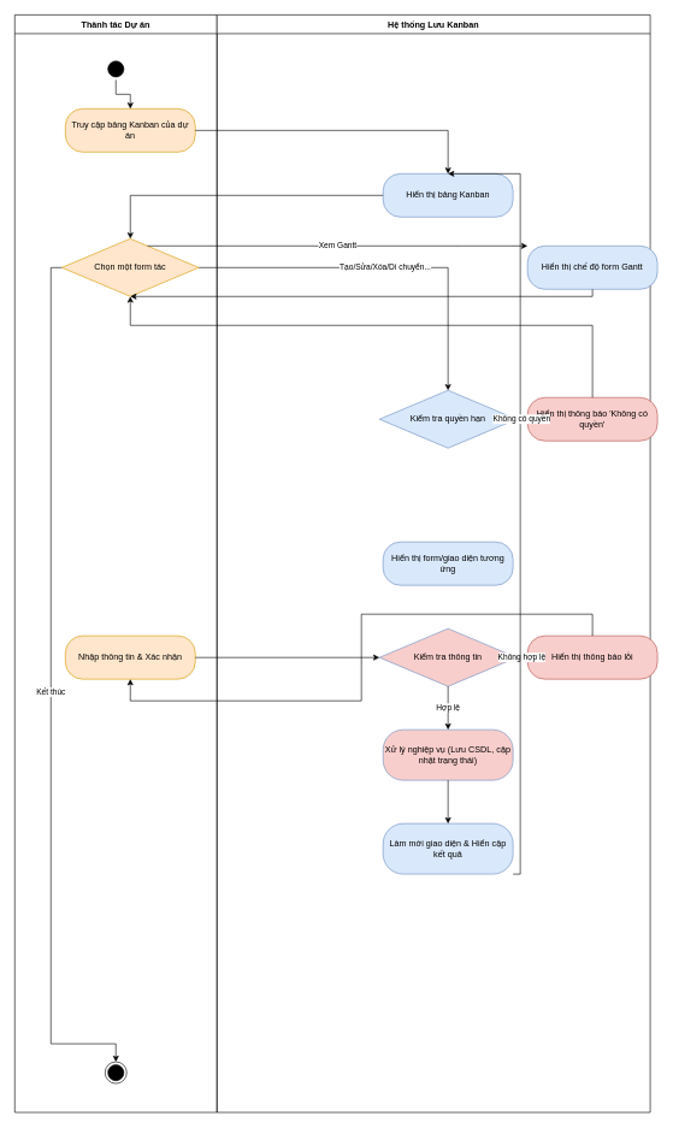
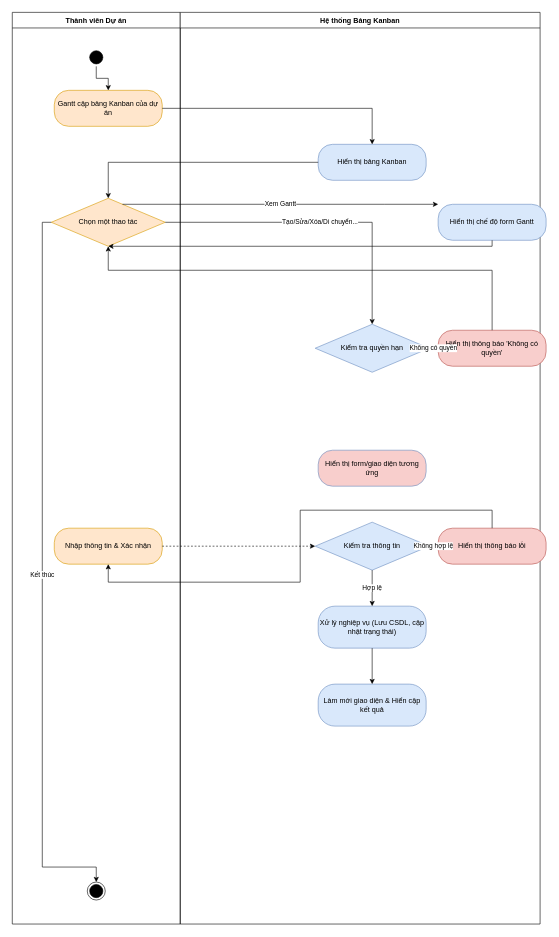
  <mxCell id="0" />
  <mxCell id="1" parent="0" />
- <mxCell id="2" value="Thành tác Dự án" style="swimlane;fontStyle=1;align=center;verticalAlign=top;childLayout=stackLayout;horizontal=1;startSize=26;horizontalStack=0;resizeParent=1;resizeParentMax=0;resizeLast=0;collapsible=1;marginBottom=0;whiteSpace=wrap;html=1;fontFamily=Arial;fontSize=12;" parent="1" vertex="1"><mxGeometry x="20" y="20" width="280" height="1520" as="geometry" /></mxCell>
+ <mxCell id="2" value="Thành viên Dự án" style="swimlane;fontStyle=1;align=center;verticalAlign=top;childLayout=stackLayout;horizontal=1;startSize=26;horizontalStack=0;resizeParent=1;resizeParentMax=0;resizeLast=0;collapsible=1;marginBottom=0;whiteSpace=wrap;html=1;fontFamily=Arial;fontSize=12;" parent="1" vertex="1"><mxGeometry x="20" y="20" width="280" height="1520" as="geometry" /></mxCell>
  <mxCell id="3" value="" style="ellipse;html=1;shape=startState;fillColor=#000000;strokeColor=#000000;" parent="2" vertex="1"><mxGeometry x="125" y="60" width="30" height="30" as="geometry" /></mxCell>
- <mxCell id="4" value="Truy cập bảng Kanban của dự án" style="rounded=1;whiteSpace=wrap;html=1;arcSize=40;fillColor=#FFE6CC;strokeColor=#D79B00;verticalAlign=middle;fontFamily=Arial;fontSize=12;" parent="2" vertex="1"><mxGeometry x="70" y="130" width="180" height="60" as="geometry" /></mxCell>
- <mxCell id="5" value="Chọn một form tác" style="rhombus;whiteSpace=wrap;html=1;fillColor=#FFE6CC;strokeColor=#D79B00;verticalAlign=middle;fontFamily=Arial;fontSize=12;" parent="2" vertex="1"><mxGeometry x="65" y="310" width="190" height="80" as="geometry" /></mxCell>
+ <mxCell id="4" value="Gantt cập bảng Kanban của dự án" style="rounded=1;whiteSpace=wrap;html=1;arcSize=40;fillColor=#FFE6CC;strokeColor=#D79B00;verticalAlign=middle;fontFamily=Arial;fontSize=12;" parent="2" vertex="1"><mxGeometry x="70" y="130" width="180" height="60" as="geometry" /></mxCell>
+ <mxCell id="5" value="Chọn một thao tác" style="rhombus;whiteSpace=wrap;html=1;fillColor=#FFE6CC;strokeColor=#D79B00;verticalAlign=middle;fontFamily=Arial;fontSize=12;" parent="2" vertex="1"><mxGeometry x="65" y="310" width="190" height="80" as="geometry" /></mxCell>
  <mxCell id="6" value="Nhập thông tin &amp;amp; Xác nhận" style="rounded=1;whiteSpace=wrap;html=1;arcSize=40;fillColor=#FFE6CC;strokeColor=#D79B00;verticalAlign=middle;fontFamily=Arial;fontSize=12;" parent="2" vertex="1"><mxGeometry x="70" y="860" width="180" height="60" as="geometry" /></mxCell>
  <mxCell id="7" value="" style="ellipse;html=1;shape=endState;fillColor=#000000;strokeColor=#000000;" parent="2" vertex="1"><mxGeometry x="125" y="1450" width="30" height="30" as="geometry" /></mxCell>
- <mxCell id="8" value="Hệ thống Lưu Kanban" style="swimlane;fontStyle=1;align=center;verticalAlign=top;childLayout=stackLayout;horizontal=1;startSize=26;horizontalStack=0;resizeParent=1;resizeParentMax=0;resizeLast=0;collapsible=1;marginBottom=0;whiteSpace=wrap;html=1;fontFamily=Arial;fontSize=12;" parent="1" vertex="1"><mxGeometry x="300" y="20" width="600" height="1520" as="geometry" /></mxCell>
+ <mxCell id="8" value="Hệ thống Bảng Kanban" style="swimlane;fontStyle=1;align=center;verticalAlign=top;childLayout=stackLayout;horizontal=1;startSize=26;horizontalStack=0;resizeParent=1;resizeParentMax=0;resizeLast=0;collapsible=1;marginBottom=0;whiteSpace=wrap;html=1;fontFamily=Arial;fontSize=12;" parent="1" vertex="1"><mxGeometry x="300" y="20" width="600" height="1520" as="geometry" /></mxCell>
  <mxCell id="9" value="Hiển thị bảng Kanban" style="rounded=1;whiteSpace=wrap;html=1;arcSize=40;fillColor=#D9E8FB;strokeColor=#6C8EBF;verticalAlign=middle;fontFamily=Arial;fontSize=12;" parent="8" vertex="1"><mxGeometry x="230" y="220" width="180" height="60" as="geometry" /></mxCell>
- <mxCell id="10" value="Hiển thị form/giao diện tương ứng" style="rounded=1;whiteSpace=wrap;html=1;arcSize=40;fillColor=#D9E8FB;strokeColor=#6C8EBF;verticalAlign=middle;fontFamily=Arial;fontSize=12;" parent="8" vertex="1"><mxGeometry x="230" y="730" width="180" height="60" as="geometry" /></mxCell>
- <mxCell id="11" value="Kiểm tra thông tin" style="rhombus;whiteSpace=wrap;html=1;fillColor=#f8cecc;strokeColor=#6C8EBF;verticalAlign=middle;fontFamily=Arial;fontSize=12;" parent="8" vertex="1"><mxGeometry x="225" y="850" width="190" height="80" as="geometry" /></mxCell>
- <mxCell id="12" value="Xử lý nghiệp vụ (Lưu CSDL, cập nhật trạng thái)" style="rounded=1;whiteSpace=wrap;html=1;arcSize=40;fillColor=#f8cecc;strokeColor=#6C8EBF;verticalAlign=middle;fontFamily=Arial;fontSize=12;" parent="8" vertex="1"><mxGeometry x="230" y="990" width="180" height="70" as="geometry" /></mxCell>
+ <mxCell id="10" value="Hiển thị form/giao diện tương ứng" style="rounded=1;whiteSpace=wrap;html=1;arcSize=40;fillColor=#f8cecc;strokeColor=#6C8EBF;verticalAlign=middle;fontFamily=Arial;fontSize=12;" parent="8" vertex="1"><mxGeometry x="230" y="730" width="180" height="60" as="geometry" /></mxCell>
+ <mxCell id="11" value="Kiểm tra thông tin" style="rhombus;whiteSpace=wrap;html=1;fillColor=#D9E8FB;strokeColor=#6C8EBF;verticalAlign=middle;fontFamily=Arial;fontSize=12;" parent="8" vertex="1"><mxGeometry x="225" y="850" width="190" height="80" as="geometry" /></mxCell>
+ <mxCell id="12" value="Xử lý nghiệp vụ (Lưu CSDL, cập nhật trạng thái)" style="rounded=1;whiteSpace=wrap;html=1;arcSize=40;fillColor=#D9E8FB;strokeColor=#6C8EBF;verticalAlign=middle;fontFamily=Arial;fontSize=12;" parent="8" vertex="1"><mxGeometry x="230" y="990" width="180" height="70" as="geometry" /></mxCell>
  <mxCell id="13" value="Làm mới giao diện &amp;amp; Hiển cập kết quả" style="rounded=1;whiteSpace=wrap;html=1;arcSize=40;fillColor=#D9E8FB;strokeColor=#6C8EBF;verticalAlign=middle;fontFamily=Arial;fontSize=12;" parent="8" vertex="1"><mxGeometry x="230" y="1120" width="180" height="70" as="geometry" /></mxCell>
  <mxCell id="14" value="Hiển thị thông báo lỗi" style="rounded=1;whiteSpace=wrap;html=1;arcSize=40;fillColor=#F8CECC;strokeColor=#B85450;verticalAlign=middle;fontFamily=Arial;fontSize=12;" parent="8" vertex="1"><mxGeometry x="430" y="860" width="180" height="60" as="geometry" /></mxCell>
  <mxCell id="15" value="Hiển thị chế độ form Gantt" style="rounded=1;whiteSpace=wrap;html=1;arcSize=40;fillColor=#D9E8FB;strokeColor=#6C8EBF;verticalAlign=middle;fontFamily=Arial;fontSize=12;" parent="8" vertex="1"><mxGeometry x="430" y="320" width="180" height="60" as="geometry" /></mxCell>
  <mxCell id="16" value="Kiểm tra quyền hạn" style="rhombus;whiteSpace=wrap;html=1;fillColor=#D9E8FB;strokeColor=#6C8EBF;verticalAlign=middle;fontFamily=Arial;fontSize=12;" parent="8" vertex="1"><mxGeometry x="225" y="520" width="190" height="80" as="geometry" /></mxCell>
  <mxCell id="17" value="Hiển thị thông báo 'Không có quyền'" style="rounded=1;whiteSpace=wrap;html=1;arcSize=40;fillColor=#F8CECC;strokeColor=#B85450;verticalAlign=middle;fontFamily=Arial;fontSize=12;" parent="8" vertex="1"><mxGeometry x="430" y="530" width="180" height="60" as="geometry" /></mxCell>
  <mxCell id="18" value="" style="edgeStyle=orthogonalEdgeStyle;endArrow=classic;html=1;rounded=0;" parent="1" source="3" target="4" edge="1"><mxGeometry width="50" height="50" relative="1" as="geometry"><mxPoint x="120" y="70" as="sourcePoint" /><mxPoint x="120" y="110" as="targetPoint" /></mxGeometry></mxCell>
  <mxCell id="19" value="" style="edgeStyle=orthogonalEdgeStyle;endArrow=classic;html=1;rounded=0;" parent="1" source="4" target="9" edge="1"><mxGeometry width="50" height="50" relative="1" as="geometry"><mxPoint x="140" y="170" as="sourcePoint" /><mxPoint x="500" y="230" as="targetPoint" /></mxGeometry></mxCell>
  <mxCell id="20" value="" style="edgeStyle=orthogonalEdgeStyle;endArrow=classic;html=1;rounded=0;" parent="1" source="9" target="5" edge="1"><mxGeometry width="50" height="50" relative="1" as="geometry"><mxPoint x="500" y="260" as="sourcePoint" /><mxPoint x="140" y="330" as="targetPoint" /></mxGeometry></mxCell>
  <mxCell id="21" value="Tạo/Sửa/Xóa/Di chuyển..." style="edgeStyle=orthogonalEdgeStyle;endArrow=classic;html=1;rounded=0;fontSize=11;labelBackgroundColor=#FFFFFF;" parent="1" source="5" target="16" edge="1"><mxGeometry width="50" height="50" relative="1" as="geometry"><mxPoint x="140" y="370" as="sourcePoint" /><mxPoint x="500" y="540" as="targetPoint" /></mxGeometry></mxCell>
- <mxCell id="22" value="" style="edgeStyle=orthogonalEdgeStyle;endArrow=classic;html=1;rounded=0;" parent="1" source="6" target="11" edge="1"><mxGeometry width="50" height="50" relative="1" as="geometry"><mxPoint x="140" y="900" as="sourcePoint" /><mxPoint x="500" y="870" as="targetPoint" /></mxGeometry></mxCell>
+ <mxCell id="22" value="" style="edgeStyle=orthogonalEdgeStyle;endArrow=classic;html=1;rounded=0;dashed=1;" parent="1" source="6" target="11" edge="1"><mxGeometry width="50" height="50" relative="1" as="geometry"><mxPoint x="140" y="900" as="sourcePoint" /><mxPoint x="500" y="870" as="targetPoint" /></mxGeometry></mxCell>
  <mxCell id="23" value="Hợp lệ" style="edgeStyle=orthogonalEdgeStyle;endArrow=classic;html=1;rounded=0;fontSize=11;labelBackgroundColor=#FFFFFF;" parent="1" source="11" target="12" edge="1"><mxGeometry width="50" height="50" relative="1" as="geometry"><mxPoint x="500" y="910" as="sourcePoint" /><mxPoint x="500" y="970" as="targetPoint" /></mxGeometry></mxCell>
  <mxCell id="24" value="Không hợp lệ" style="edgeStyle=orthogonalEdgeStyle;endArrow=classic;html=1;rounded=0;fontSize=11;labelBackgroundColor=#FFFFFF;" parent="1" source="11" target="14" edge="1"><mxGeometry width="50" height="50" relative="1" as="geometry"><mxPoint x="395" y="870" as="sourcePoint" /><mxPoint x="410" y="870" as="targetPoint" /></mxGeometry></mxCell>
  <mxCell id="25" value="" style="edgeStyle=orthogonalEdgeStyle;endArrow=classic;html=1;rounded=0;entryX=0.5;entryY=1;entryDx=0;entryDy=0;" parent="1" source="14" target="6" edge="1"><mxGeometry width="50" height="50" relative="1" as="geometry"><mxPoint x="500" y="900" as="sourcePoint" /><mxPoint x="140" y="900" as="targetPoint" /><Array as="points"><mxPoint x="820" y="850" /><mxPoint x="500" y="850" /><mxPoint x="500" y="970" /><mxPoint x="180" y="970" /></Array></mxGeometry></mxCell>
  <mxCell id="26" value="" style="edgeStyle=orthogonalEdgeStyle;endArrow=classic;html=1;rounded=0;" parent="1" source="12" target="13" edge="1"><mxGeometry width="50" height="50" relative="1" as="geometry"><mxPoint x="500" y="1040" as="sourcePoint" /><mxPoint x="500" y="1100" as="targetPoint" /></mxGeometry></mxCell>
- <mxCell id="27" value="" style="edgeStyle=orthogonalEdgeStyle;endArrow=classic;html=1;rounded=0;entryX=0.5;entryY=0;entryDx=0;entryDy=0;" parent="1" source="13" target="9" edge="1"><mxGeometry width="50" height="50" relative="1" as="geometry"><mxPoint x="500" y="1170" as="sourcePoint" /><mxPoint x="500" y="260" as="targetPoint" /><Array as="points"><mxPoint x="720" y="1210" /><mxPoint x="720" y="240" /></Array></mxGeometry></mxCell>
  <mxCell id="28" value="Xem Gantt" style="edgeStyle=orthogonalEdgeStyle;endArrow=classic;html=1;rounded=0;fontSize=11;labelBackgroundColor=#FFFFFF;" parent="1" source="5" target="15" edge="1"><mxGeometry width="50" height="50" relative="1" as="geometry"><mxPoint x="235" y="330" as="sourcePoint" /><mxPoint x="410" y="330" as="targetPoint" /><Array as="points"><mxPoint x="640" y="340" /><mxPoint x="640" y="340" /></Array></mxGeometry></mxCell>
  <mxCell id="29" value="" style="edgeStyle=orthogonalEdgeStyle;endArrow=classic;html=1;rounded=0;entryX=0.5;entryY=1;entryDx=0;entryDy=0;" parent="1" source="15" target="5" edge="1"><mxGeometry width="50" height="50" relative="1" as="geometry"><mxPoint x="500" y="360" as="sourcePoint" /><mxPoint x="140" y="370" as="targetPoint" /><Array as="points"><mxPoint x="820" y="410" /></Array></mxGeometry></mxCell>
  <mxCell id="30" value="Không có quyền" style="edgeStyle=orthogonalEdgeStyle;endArrow=none;html=1;rounded=0;fontSize=11;labelBackgroundColor=#FFFFFF;" parent="1" source="16" target="17" edge="1"><mxGeometry width="50" height="50" relative="1" as="geometry"><mxPoint x="395" y="540" as="sourcePoint" /><mxPoint x="410" y="540" as="targetPoint" /></mxGeometry></mxCell>
  <mxCell id="31" value="" style="edgeStyle=orthogonalEdgeStyle;endArrow=classic;html=1;rounded=0;entryX=0.5;entryY=1;entryDx=0;entryDy=0;" parent="1" source="17" target="5" edge="1"><mxGeometry width="50" height="50" relative="1" as="geometry"><mxPoint x="500" y="570" as="sourcePoint" /><mxPoint x="140" y="370" as="targetPoint" /><Array as="points"><mxPoint x="820" y="450" /><mxPoint x="180" y="450" /></Array></mxGeometry></mxCell>
  <mxCell id="32" value="Kết thúc" style="edgeStyle=orthogonalEdgeStyle;endArrow=classic;html=1;rounded=0;fontSize=11;labelBackgroundColor=#FFFFFF;" parent="1" source="5" target="7" edge="1"><mxGeometry width="50" height="50" relative="1" as="geometry"><mxPoint x="140" y="370" as="sourcePoint" /><mxPoint x="120" y="1430" as="targetPoint" /><Array as="points"><mxPoint x="70" y="370" /><mxPoint x="70" y="1445" /><mxPoint x="160" y="1445" /></Array></mxGeometry></mxCell>
